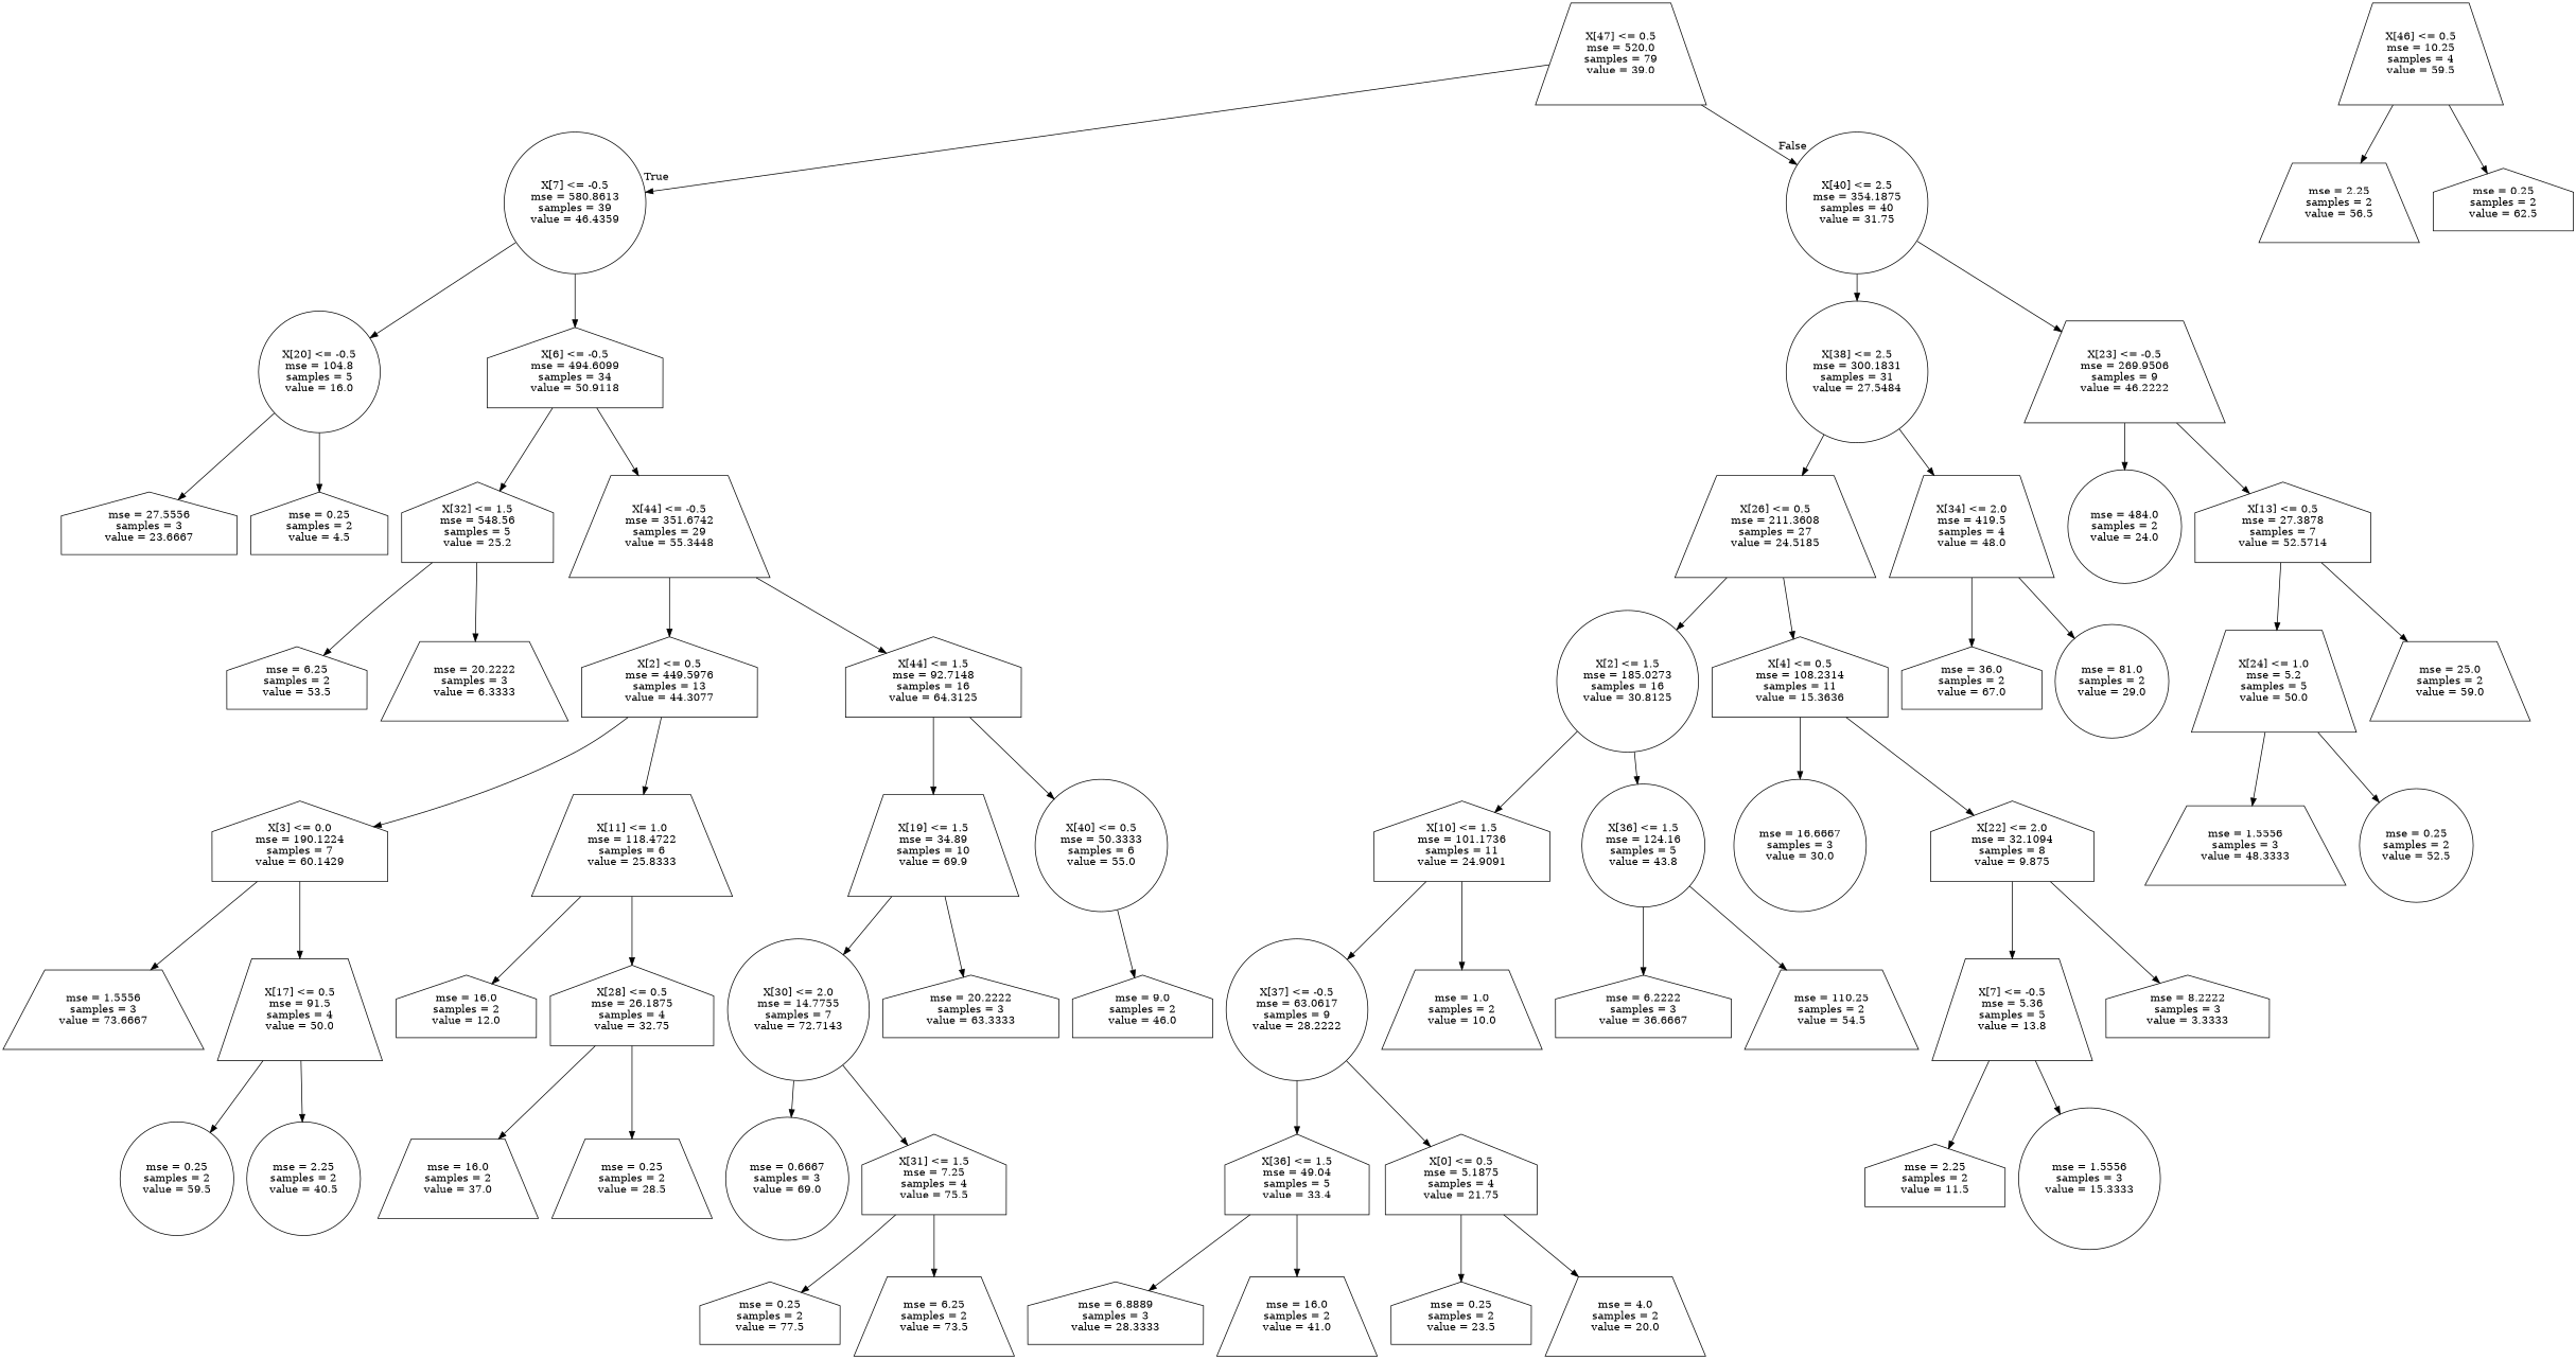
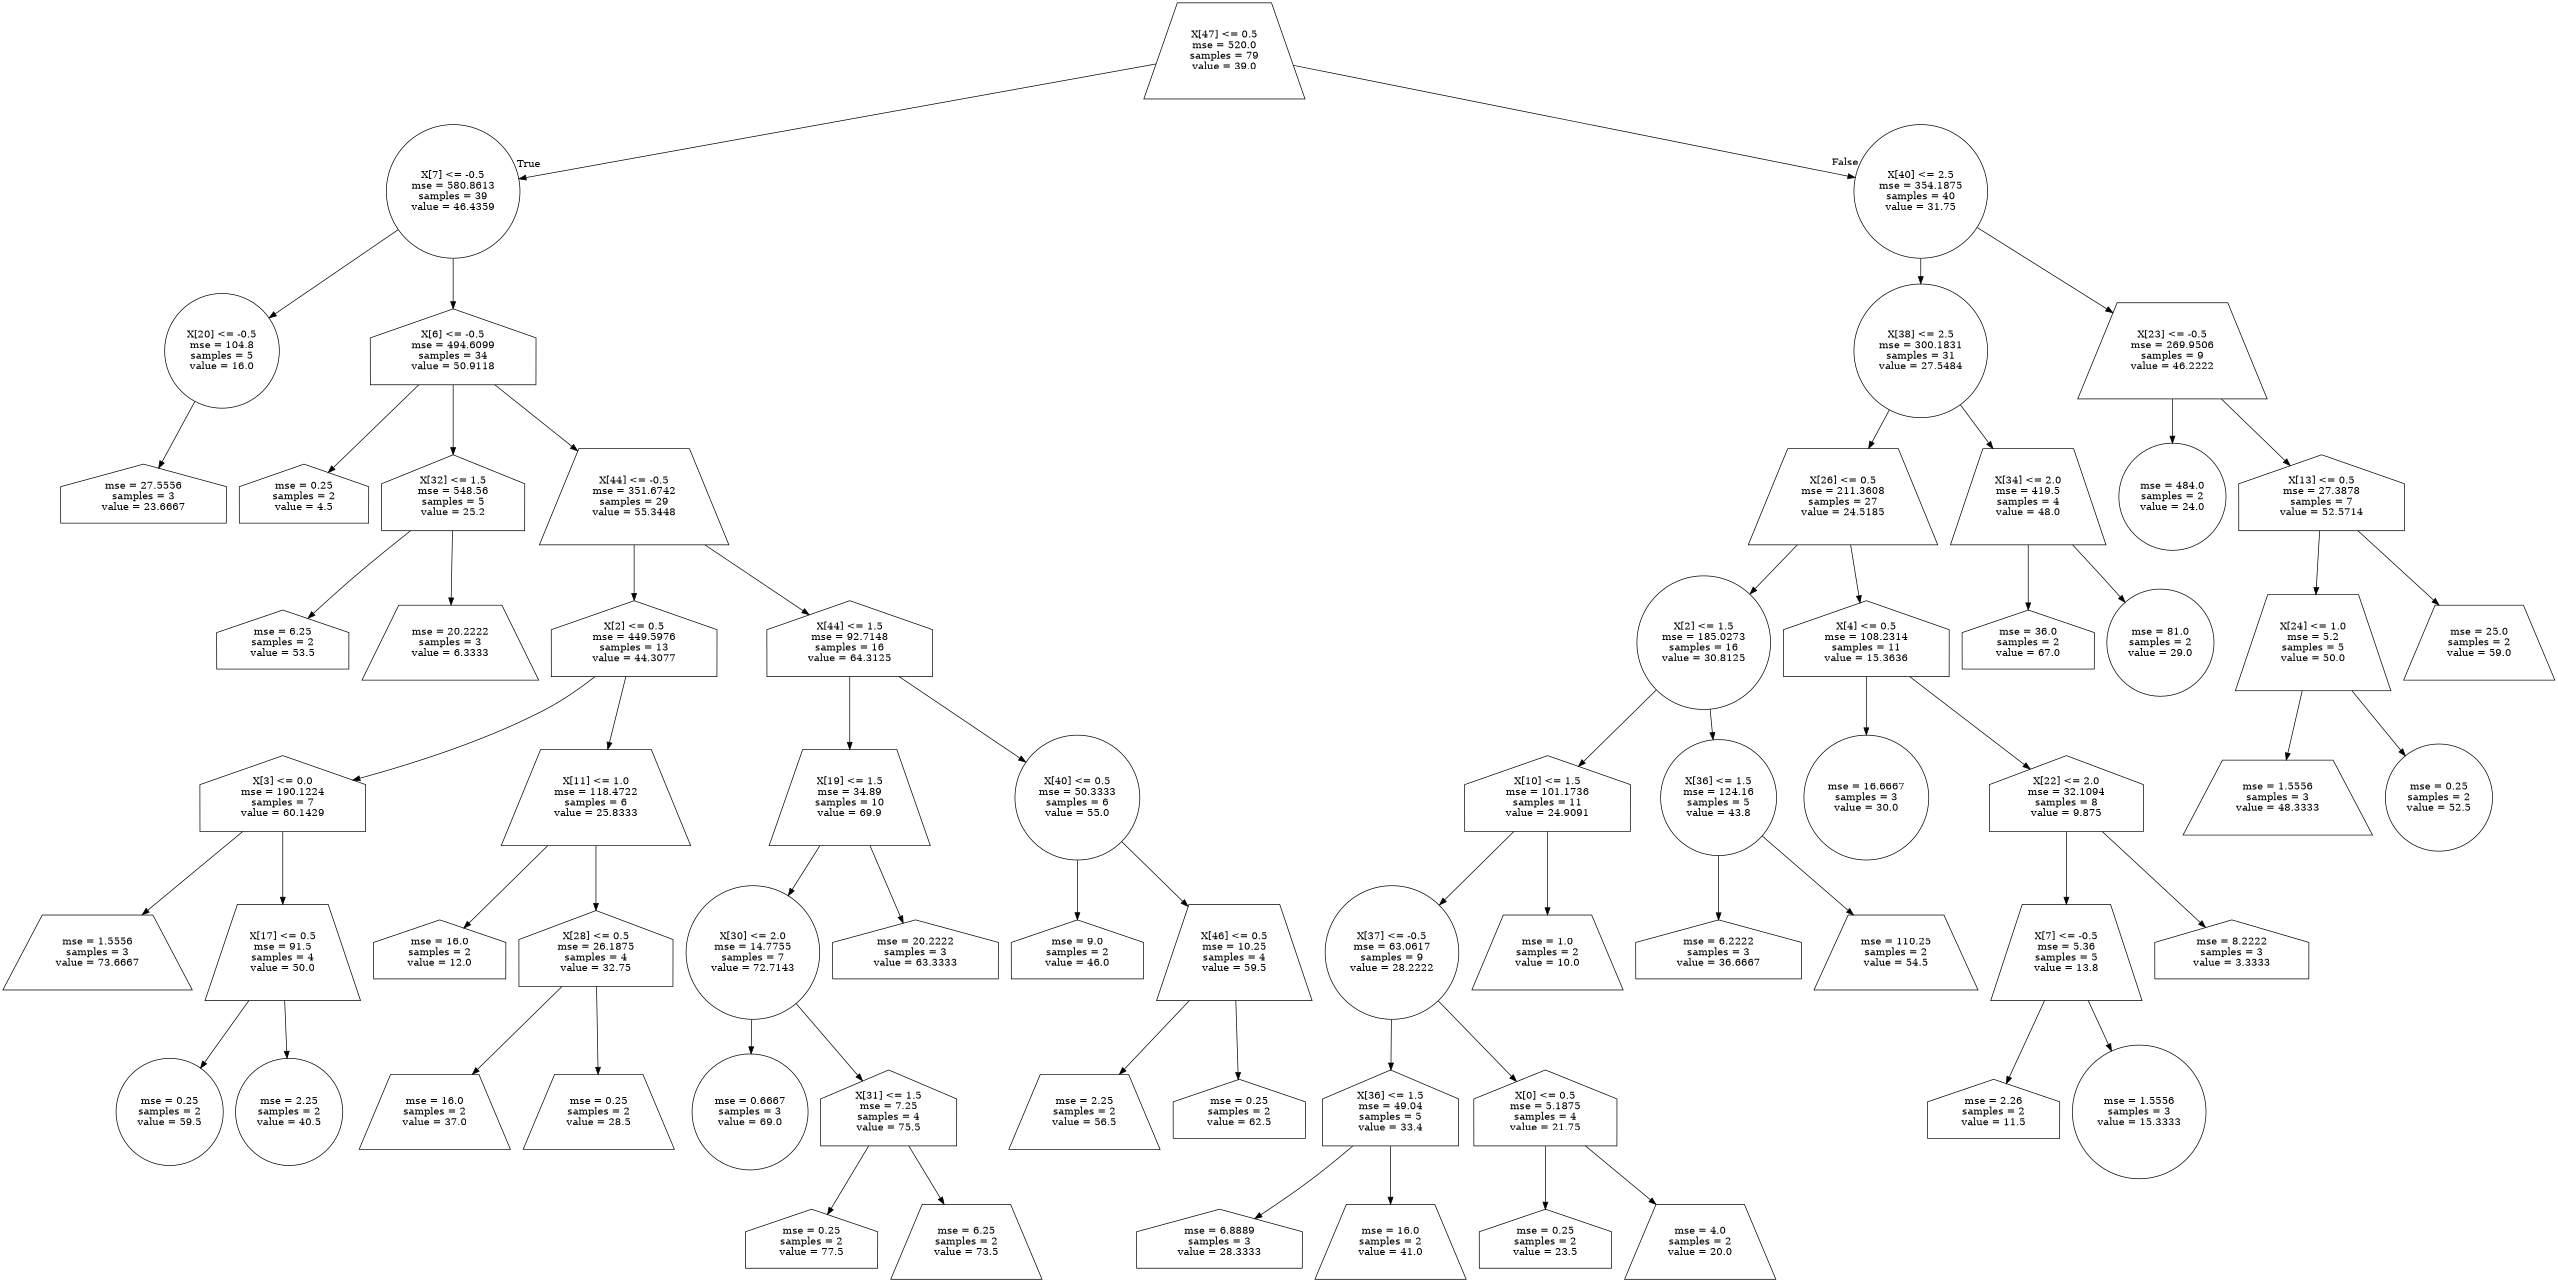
  digraph {
    node [shape=house]
    n1 [label="X[47] <= 0.5\nmse = 520.0\nsamples = 79\nvalue = 39.0" shape=trapezium]
    n2 [label="X[7] <= -0.5\nmse = 580.8613\nsamples = 39\nvalue = 46.4359" shape=circle]
    n3 [label="X[40] <= 2.5\nmse = 354.1875\nsamples = 40\nvalue = 31.75" shape=circle]
    n4 [label="X[20] <= -0.5\nmse = 104.8\nsamples = 5\nvalue = 16.0" shape=circle]
    n5 [label="X[6] <= -0.5\nmse = 494.6099\nsamples = 34\nvalue = 50.9118"]
    n6 [label="X[38] <= 2.5\nmse = 300.1831\nsamples = 31\nvalue = 27.5484" shape=circle]
    n7 [label="X[23] <= -0.5\nmse = 269.9506\nsamples = 9\nvalue = 46.2222" shape=trapezium]
    n8 [label="mse = 27.5556\nsamples = 3\nvalue = 23.6667"]
    n9 [label="mse = 0.25\nsamples = 2\nvalue = 4.5"]
    n10 [label="X[32] <= 1.5\nmse = 548.56\nsamples = 5\nvalue = 25.2"]
    n11 [label="X[44] <= -0.5\nmse = 351.6742\nsamples = 29\nvalue = 55.3448" shape=trapezium]
    n12 [label="mse = 6.25\nsamples = 2\nvalue = 53.5"]
    n13 [label="mse = 20.2222\nsamples = 3\nvalue = 6.3333" shape=trapezium]
    n14 [label="X[2] <= 0.5\nmse = 449.5976\nsamples = 13\nvalue = 44.3077"]
    n15 [label="X[44] <= 1.5\nmse = 92.7148\nsamples = 16\nvalue = 64.3125"]
    n16 [label="X[3] <= 0.0\nmse = 190.1224\nsamples = 7\nvalue = 60.1429"]
    n17 [label="X[11] <= 1.0\nmse = 118.4722\nsamples = 6\nvalue = 25.8333" shape=trapezium]
    n18 [label="X[19] <= 1.5\nmse = 34.89\nsamples = 10\nvalue = 69.9" shape=trapezium]
    n19 [label="X[40] <= 0.5\nmse = 50.3333\nsamples = 6\nvalue = 55.0" shape=circle]
    n20 [label="mse = 1.5556\nsamples = 3\nvalue = 73.6667" shape=trapezium]
    n21 [label="X[17] <= 0.5\nmse = 91.5\nsamples = 4\nvalue = 50.0" shape=trapezium]
    n22 [label="mse = 16.0\nsamples = 2\nvalue = 12.0"]
    n23 [label="X[28] <= 0.5\nmse = 26.1875\nsamples = 4\nvalue = 32.75"]
    n24 [label="mse = 0.25\nsamples = 2\nvalue = 59.5" shape=circle]
    n25 [label="mse = 2.25\nsamples = 2\nvalue = 40.5" shape=circle]
    n26 [label="mse = 16.0\nsamples = 2\nvalue = 37.0" shape=trapezium]
    n27 [label="mse = 0.25\nsamples = 2\nvalue = 28.5" shape=trapezium]
    n28 [label="X[30] <= 2.0\nmse = 14.7755\nsamples = 7\nvalue = 72.7143" shape=circle]
    n29 [label="mse = 20.2222\nsamples = 3\nvalue = 63.3333"]
    n30 [label="mse = 9.0\nsamples = 2\nvalue = 46.0"]
    n31 [label="X[46] <= 0.5\nmse = 10.25\nsamples = 4\nvalue = 59.5" shape=trapezium]
    n32 [label="mse = 0.6667\nsamples = 3\nvalue = 69.0" shape=circle]
    n33 [label="X[31] <= 1.5\nmse = 7.25\nsamples = 4\nvalue = 75.5"]
    n34 [label="mse = 0.25\nsamples = 2\nvalue = 77.5"]
    n35 [label="mse = 6.25\nsamples = 2\nvalue = 73.5" shape=trapezium]
    n36 [label="mse = 2.25\nsamples = 2\nvalue = 56.5" shape=trapezium]
    n37 [label="mse = 0.25\nsamples = 2\nvalue = 62.5"]
    n38 [label="X[26] <= 0.5\nmse = 211.3608\nsamples = 27\nvalue = 24.5185" shape=trapezium]
    n39 [label="X[34] <= 2.0\nmse = 419.5\nsamples = 4\nvalue = 48.0" shape=trapezium]
    n40 [label="mse = 484.0\nsamples = 2\nvalue = 24.0" shape=circle]
    n41 [label="X[13] <= 0.5\nmse = 27.3878\nsamples = 7\nvalue = 52.5714"]
    n42 [label="X[2] <= 1.5\nmse = 185.0273\nsamples = 16\nvalue = 30.8125" shape=circle]
    n43 [label="X[4] <= 0.5\nmse = 108.2314\nsamples = 11\nvalue = 15.3636"]
    n44 [label="mse = 36.0\nsamples = 2\nvalue = 67.0"]
    n45 [label="mse = 81.0\nsamples = 2\nvalue = 29.0" shape=circle]
    n46 [label="X[10] <= 1.5\nmse = 101.1736\nsamples = 11\nvalue = 24.9091"]
    n47 [label="X[36] <= 1.5\nmse = 124.16\nsamples = 5\nvalue = 43.8" shape=circle]
    n48 [label="mse = 16.6667\nsamples = 3\nvalue = 30.0" shape=circle]
    n49 [label="X[22] <= 2.0\nmse = 32.1094\nsamples = 8\nvalue = 9.875"]
    n50 [label="X[37] <= -0.5\nmse = 63.0617\nsamples = 9\nvalue = 28.2222" shape=circle]
    n51 [label="mse = 1.0\nsamples = 2\nvalue = 10.0" shape=trapezium]
    n52 [label="mse = 6.2222\nsamples = 3\nvalue = 36.6667"]
    n53 [label="mse = 110.25\nsamples = 2\nvalue = 54.5" shape=trapezium]
    n54 [label="X[36] <= 1.5\nmse = 49.04\nsamples = 5\nvalue = 33.4"]
    n55 [label="X[0] <= 0.5\nmse = 5.1875\nsamples = 4\nvalue = 21.75"]
    n56 [label="mse = 6.8889\nsamples = 3\nvalue = 28.3333"]
    n57 [label="mse = 16.0\nsamples = 2\nvalue = 41.0" shape=trapezium]
    n58 [label="mse = 0.25\nsamples = 2\nvalue = 23.5"]
    n59 [label="mse = 4.0\nsamples = 2\nvalue = 20.0" shape=trapezium]
    n60 [label="X[7] <= -0.5\nmse = 5.36\nsamples = 5\nvalue = 13.8" shape=trapezium]
    n61 [label="mse = 8.2222\nsamples = 3\nvalue = 3.3333"]
-   n62 [label="mse = 2.25\nsamples = 2\nvalue = 11.5"]
+   n62 [label="mse = 2.26\nsamples = 2\nvalue = 11.5"]
    n63 [label="mse = 1.5556\nsamples = 3\nvalue = 15.3333" shape=circle]
    n64 [label="X[24] <= 1.0\nmse = 5.2\nsamples = 5\nvalue = 50.0" shape=trapezium]
    n65 [label="mse = 25.0\nsamples = 2\nvalue = 59.0" shape=trapezium]
    n66 [label="mse = 1.5556\nsamples = 3\nvalue = 48.3333" shape=trapezium]
    n67 [label="mse = 0.25\nsamples = 2\nvalue = 52.5" shape=circle]
    n1 -> n2 [headlabel=True labelangle=45 labeldistance=2.5]
    n1 -> n3 [headlabel=False labelangle=-45 labeldistance=2.5]
    n2 -> n4
    n2 -> n5
    n3 -> n6
    n3 -> n7
    n4 -> n8
-   n4 -> n9
+   n5 -> n9
    n5 -> n10
    n5 -> n11
    n6 -> n38
    n6 -> n39
    n7 -> n40
    n7 -> n41
    n10 -> n12
    n10 -> n13
    n11 -> n14
    n11 -> n15
    n14 -> n16
    n14 -> n17
    n15 -> n18
    n15 -> n19
    n16 -> n20
    n16 -> n21
    n17 -> n22
    n17 -> n23
    n18 -> n28
    n18 -> n29
    n19 -> n30
+   n19 -> n31
    n21 -> n24
    n21 -> n25
    n23 -> n26
    n23 -> n27
    n28 -> n32
    n28 -> n33
    n31 -> n36
    n31 -> n37
    n33 -> n34
    n33 -> n35
    n38 -> n42
    n38 -> n43
    n39 -> n44
    n39 -> n45
    n41 -> n64
    n41 -> n65
    n42 -> n46
    n42 -> n47
    n43 -> n48
    n43 -> n49
    n46 -> n50
    n46 -> n51
    n47 -> n52
    n47 -> n53
    n49 -> n60
    n49 -> n61
    n50 -> n54
    n50 -> n55
    n54 -> n56
    n54 -> n57
    n55 -> n58
    n55 -> n59
    n60 -> n62
    n60 -> n63
    n64 -> n66
    n64 -> n67
  }
